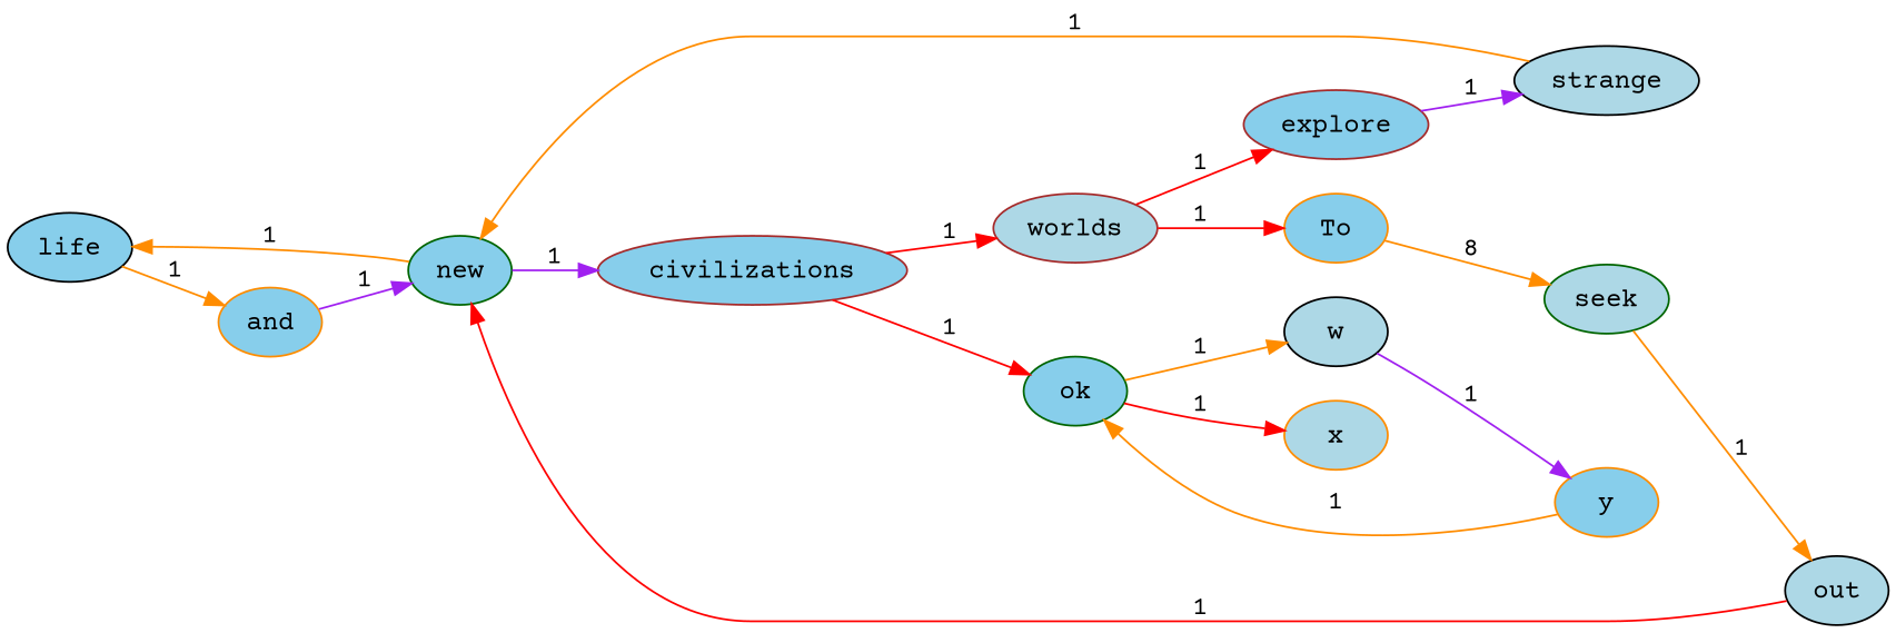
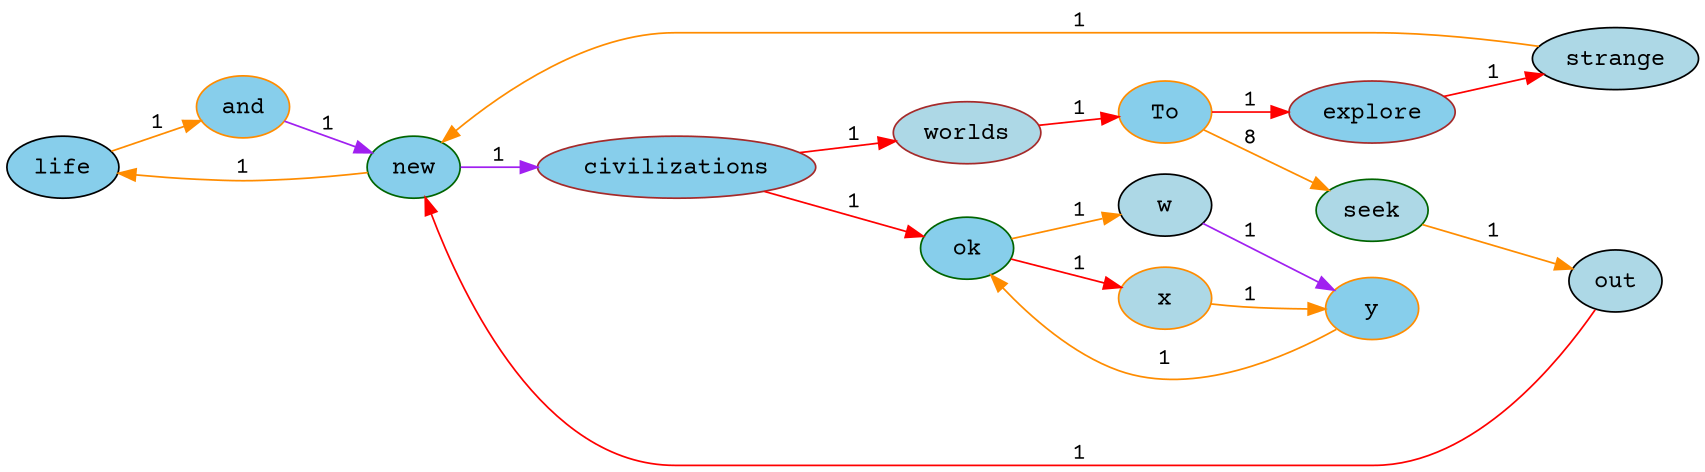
  digraph {
    fontname="Courier Prime"
    rankdir=LR
    node [color=black fillcolor=skyblue fontname="Courier Prime" style=filled]
    edge [color=darkorange fontname="Courier Prime"]
    life
    new [color=darkgreen]
    civilizations [color=brown]
    and [color=darkorange]
    worlds [color=brown fillcolor=lightblue]
    To [color=darkorange]
    ok [color=darkgreen]
    explore [color=brown]
    seek [color=darkgreen fillcolor=lightblue]
    w [fillcolor=lightblue]
    x [color=darkorange fillcolor=lightblue]
    strange [fillcolor=lightblue]
    out [fillcolor=lightblue]
    y [color=darkorange]
    life -> and [label=1]
    new -> life [label=1]
    new -> civilizations [color=purple label=1]
    civilizations -> worlds [color=red label=1]
    civilizations -> ok [color=red label=1]
    and -> new [color=purple label=1]
    worlds -> To [color=red label=1]
-   worlds -> explore [color=red label=1]
+   To -> explore [color=red label=1]
    To -> seek [label=8]
    ok -> w [label=1]
    ok -> x [color=red label=1]
-   explore -> strange [color=purple label=1]
+   explore -> strange [color=red label=1]
    seek -> out [label=1]
    w -> y [color=purple label=1]
+   x -> y [label=1]
    strange -> new [label=1]
    out -> new [color=red label=1]
    y -> ok [label=1]
  }
